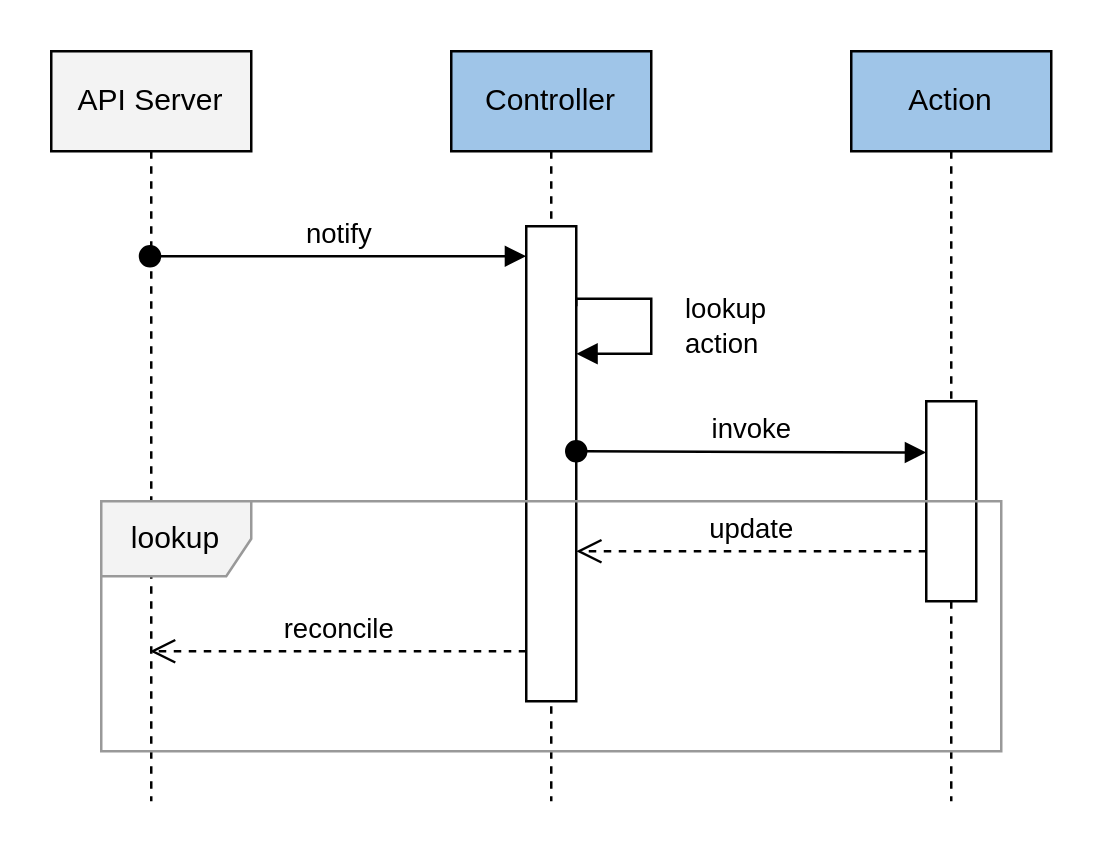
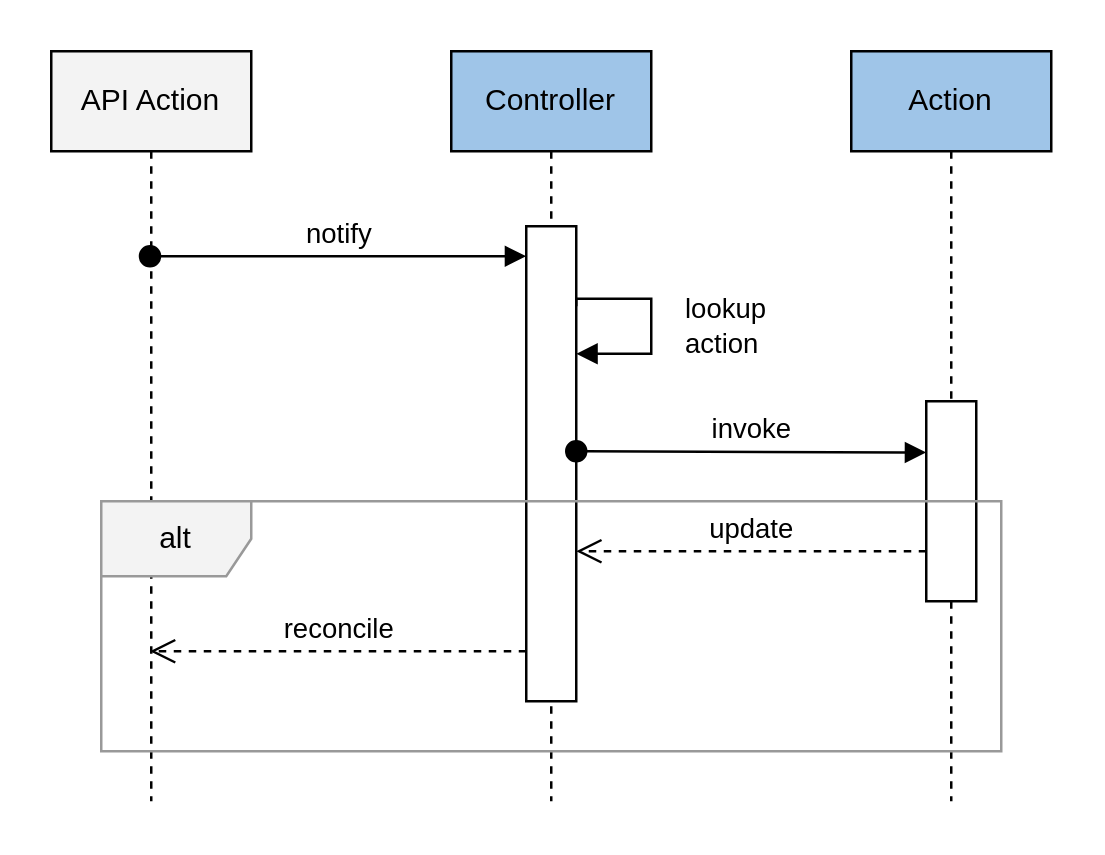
  <mxCell id="0" />
  <mxCell id="1" parent="0" />
- <mxCell id="2" value="API Server" style="shape=umlLifeline;perimeter=lifelinePerimeter;whiteSpace=wrap;html=1;container=1;collapsible=0;recursiveResize=0;outlineConnect=0;fillColor=#F3F3F3;" vertex="1" parent="1"><mxGeometry x="20" y="20" width="80" height="300" as="geometry" /></mxCell>
+ <mxCell id="2" value="API Action" style="shape=umlLifeline;perimeter=lifelinePerimeter;whiteSpace=wrap;html=1;container=1;collapsible=0;recursiveResize=0;outlineConnect=0;fillColor=#F3F3F3;" vertex="1" parent="1"><mxGeometry x="20" y="20" width="80" height="300" as="geometry" /></mxCell>
  <mxCell id="3" value="Controller" style="shape=umlLifeline;perimeter=lifelinePerimeter;whiteSpace=wrap;html=1;container=1;collapsible=0;recursiveResize=0;outlineConnect=0;fillColor=#9FC5E8;" vertex="1" parent="1"><mxGeometry x="180" y="20" width="80" height="300" as="geometry" /></mxCell>
  <mxCell id="4" value="Action" style="shape=umlLifeline;perimeter=lifelinePerimeter;whiteSpace=wrap;html=1;container=1;collapsible=0;recursiveResize=0;outlineConnect=0;fillColor=#9FC5E8;" vertex="1" parent="1"><mxGeometry x="340" y="20" width="80" height="300" as="geometry" /></mxCell>
  <mxCell id="5" value="" style="html=1;points=[];perimeter=orthogonalPerimeter;" vertex="1" parent="4"><mxGeometry x="30" y="140" width="20" height="80" as="geometry" /></mxCell>
  <mxCell id="6" value="" style="html=1;points=[];perimeter=orthogonalPerimeter;" vertex="1" parent="1"><mxGeometry x="210" y="90" width="20" height="190" as="geometry" /></mxCell>
  <mxCell id="7" value="notify" style="html=1;verticalAlign=bottom;startArrow=oval;endArrow=block;startSize=8;" edge="1" parent="1"><mxGeometry relative="1" as="geometry"><mxPoint x="59.5" y="102" as="sourcePoint" /><mxPoint x="210" y="102" as="targetPoint" /></mxGeometry></mxCell>
  <mxCell id="8" value="&lt;div&gt;invoke&lt;/div&gt;" style="html=1;verticalAlign=bottom;startArrow=oval;endArrow=block;startSize=8;" edge="1" parent="1"><mxGeometry relative="1" as="geometry"><mxPoint x="230" y="180" as="sourcePoint" /><mxPoint x="370" y="180.5" as="targetPoint" /><mxPoint as="offset" /></mxGeometry></mxCell>
  <mxCell id="9" value="update" style="html=1;verticalAlign=bottom;endArrow=open;dashed=1;endSize=8;" edge="1" parent="1"><mxGeometry relative="1" as="geometry"><mxPoint x="370" y="220" as="sourcePoint" /><mxPoint x="230" y="220" as="targetPoint" /></mxGeometry></mxCell>
  <mxCell id="10" value="reconcile" style="html=1;verticalAlign=bottom;endArrow=open;dashed=1;endSize=8;" edge="1" parent="1"><mxGeometry relative="1" as="geometry"><mxPoint x="210" y="260" as="sourcePoint" /><mxPoint x="59.5" y="260" as="targetPoint" /></mxGeometry></mxCell>
  <mxCell id="11" value="lookup&lt;br&gt;action" style="edgeStyle=orthogonalEdgeStyle;html=1;align=left;spacingLeft=2;endArrow=block;rounded=0;exitX=0.95;exitY=0.194;exitDx=0;exitDy=0;exitPerimeter=0;" edge="1" parent="1"><mxGeometry x="0.046" y="10" relative="1" as="geometry"><mxPoint x="230" y="121.98" as="sourcePoint" /><Array as="points"><mxPoint x="230" y="119" /><mxPoint x="260" y="119" /><mxPoint x="260" y="141" /></Array><mxPoint x="230" y="141" as="targetPoint" /><mxPoint as="offset" /></mxGeometry></mxCell>
- <mxCell id="12" value="lookup" style="shape=umlFrame;whiteSpace=wrap;html=1;fillColor=#F3F3F3;strokeColor=#999999;" vertex="1" parent="1"><mxGeometry x="40" y="200" width="360" height="100" as="geometry" /></mxCell>
+ <mxCell id="12" value="alt" style="shape=umlFrame;whiteSpace=wrap;html=1;fillColor=#F3F3F3;strokeColor=#999999;" vertex="1" parent="1"><mxGeometry x="40" y="200" width="360" height="100" as="geometry" /></mxCell>
